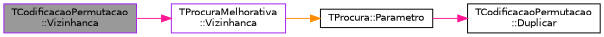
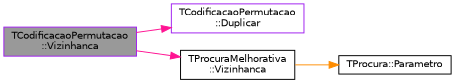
  digraph {
    rankdir=LR
    node [color=purple fillcolor=white fontname=Helvetica fontsize=10 shape=box style=filled]
    edge [color=deeppink fontname=Helvetica fontsize=10 labelfontname=Helvetica labelfontsize=10 style=solid]
    n1 [fillcolor=grey60 fontcolor=black height=0.2 label="TCodificacaoPermutacao\l::Vizinhanca" width=0.4]
-   n2 [color=black height=0.2 label="TCodificacaoPermutacao\l::Duplicar" width=0.4]
-   n3 [height=0.2 label="TProcuraMelhorativa\l::Vizinhanca" width=0.4]
+   n2 [height=0.2 label="TCodificacaoPermutacao\l::Duplicar" width=0.4]
+   n3 [color=black height=0.2 label="TProcuraMelhorativa\l::Vizinhanca" width=0.4]
    n4 [color=black height=0.2 label="TProcura::Parametro" width=0.4]
-   n4 -> n2
+   n1 -> n2
    n1 -> n3
    n3 -> n4 [color=darkorange]
  }
